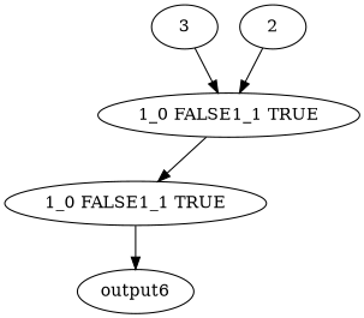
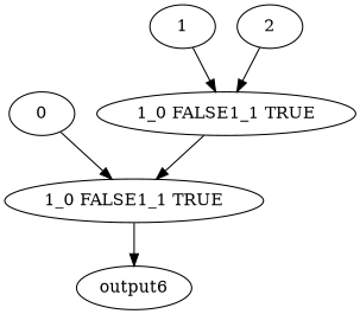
  digraph {
    n1 [label="1_0 FALSE1_1 TRUE"]
    n2 [label="1_0 FALSE1_1 TRUE"]
-   1 [label=3]
+   1
    n4 [label=output6]
    2
+   0
    n1 -> n2
    n2 -> n4
    1 -> n1
    2 -> n1
+   0 -> n2
  }
